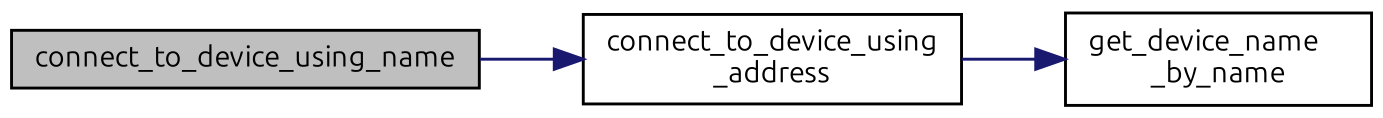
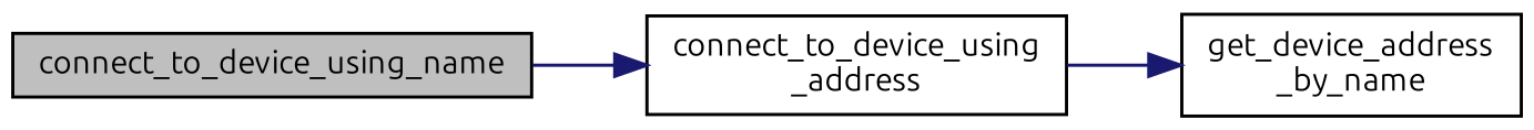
  digraph {
    fontname=Ubuntu
    rankdir=LR
    node [color=black fillcolor=white fontname=Ubuntu fontsize=10 shape=record style=filled]
    edge [color=midnightblue fontname=Ubuntu fontsize=10 labelfontname=Helvetica labelfontsize=10 style=solid]
    n1 [fillcolor=grey75 fontcolor=black height=0.2 label=connect_to_device_using_name width=0.4]
    n2 [height=0.2 label="connect_to_device_using\l_address" width=0.4]
-   n3 [height=0.2 label="get_device_name\l_by_name" width=0.4]
+   n3 [height=0.2 label="get_device_address\l_by_name" width=0.4]
    n1 -> n2
    n2 -> n3
  }
